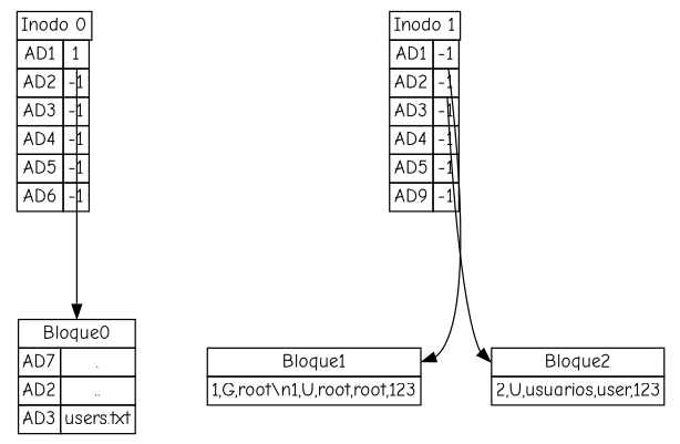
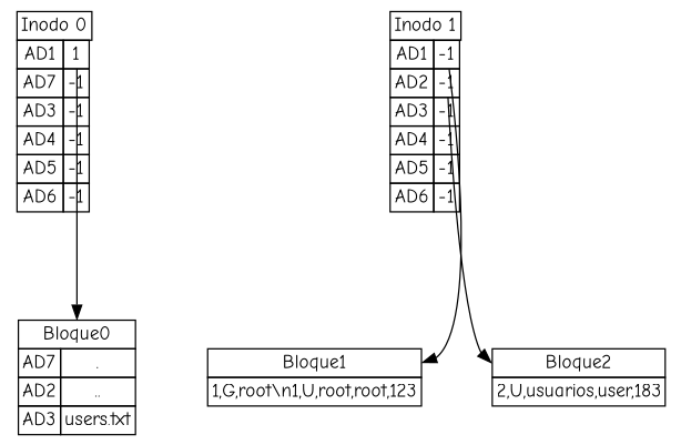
  digraph {
    fontname="Comic Neue"
    nodesep=0.5
    rankdir=TB
    ranksep=1
    node [fontname="Comic Neue" shape=plaintext]
    edge [fontname="Comic Neue" headport=0 tailport=1]
-   n1 [label=< 		 <table  border="0" cellborder="1" cellspacing="0"> 		   <tr><td colspan="3" port='0'>Inodo 0</td></tr> 		   <tr><td>AD1</td><td port='1'>1</td></tr> 		   <tr><td>AD2</td><td port='2'>-1</td></tr> 			<tr><td>AD3</td><td port='3'>-1</td></tr> 		   <tr><td>AD4</td><td port='4'>-1</td></tr> 			<tr><td>AD5</td><td port='5'>-1</td></tr> 		   <tr><td>AD6</td><td port='6'>-1</td></tr> 		 </table> 	  >]
+   n1 [label=< 		 <table  border="0" cellborder="1" cellspacing="0"> 		   <tr><td colspan="3" port='0'>Inodo 0</td></tr> 		   <tr><td>AD1</td><td port='1'>1</td></tr> 		   <tr><td>AD7</td><td port='2'>-1</td></tr> 			<tr><td>AD3</td><td port='3'>-1</td></tr> 		   <tr><td>AD4</td><td port='4'>-1</td></tr> 			<tr><td>AD5</td><td port='5'>-1</td></tr> 		   <tr><td>AD6</td><td port='6'>-1</td></tr> 		 </table> 	  >]
    n2 [label=< 		 <table  border="0" cellborder="1" cellspacing="0"> 		   <tr><td colspan="3" port='0'>Bloque0</td></tr> 		   <tr><td>AD7</td><td port='1'>.</td></tr> 		   <tr><td>AD2</td><td port='2'>..</td></tr> 		   <tr><td>AD3</td><td port='3'>users.txt</td></tr> 		   		 </table> 	  >]
-   n3 [label=< 		 <table  border="0" cellborder="1" cellspacing="0"> 		   <tr><td colspan="3" port='0'>Inodo 1</td></tr> 		   <tr><td>AD1</td><td port='1'>-1</td></tr> 		   <tr><td>AD2</td><td port='2'>-1</td></tr> 		   <tr><td>AD3</td><td port='3'>-1</td></tr> 		   <tr><td>AD4</td><td port='4'>-1</td></tr> 			<tr><td>AD5</td><td port='5'>-1</td></tr> 		   <tr><td>AD9</td><td port='6'>-1</td></tr> 		 </table> 	  >]
+   n3 [label=< 		 <table  border="0" cellborder="1" cellspacing="0"> 		   <tr><td colspan="3" port='0'>Inodo 1</td></tr> 		   <tr><td>AD1</td><td port='1'>-1</td></tr> 		   <tr><td>AD2</td><td port='2'>-1</td></tr> 		   <tr><td>AD3</td><td port='3'>-1</td></tr> 		   <tr><td>AD4</td><td port='4'>-1</td></tr> 			<tr><td>AD5</td><td port='5'>-1</td></tr> 		   <tr><td>AD6</td><td port='6'>-1</td></tr> 		 </table> 	  >]
    n4 [label=< 		 <table  border="0" cellborder="1" cellspacing="0"> 		   <tr><td colspan="3" port='0'>Bloque1</td></tr> 		   <tr><td port='1'>1,G,root\n1,U,root,root,123</td></tr> 		 </table> 	  >]
-   n5 [label=< 		 <table  border="0" cellborder="1" cellspacing="0"> 		   <tr><td colspan="3" port='0'>Bloque2</td></tr> 		   <tr><td port='1'>2,U,usuarios,user,123</td></tr> 		 </table> 	  >]
+   n5 [label=< 		 <table  border="0" cellborder="1" cellspacing="0"> 		   <tr><td colspan="3" port='0'>Bloque2</td></tr> 		   <tr><td port='1'>2,U,usuarios,user,183</td></tr> 		 </table> 	  >]
    n1 -> n2
    n3 -> n4
    n3 -> n5 [tailport=2]
  }
